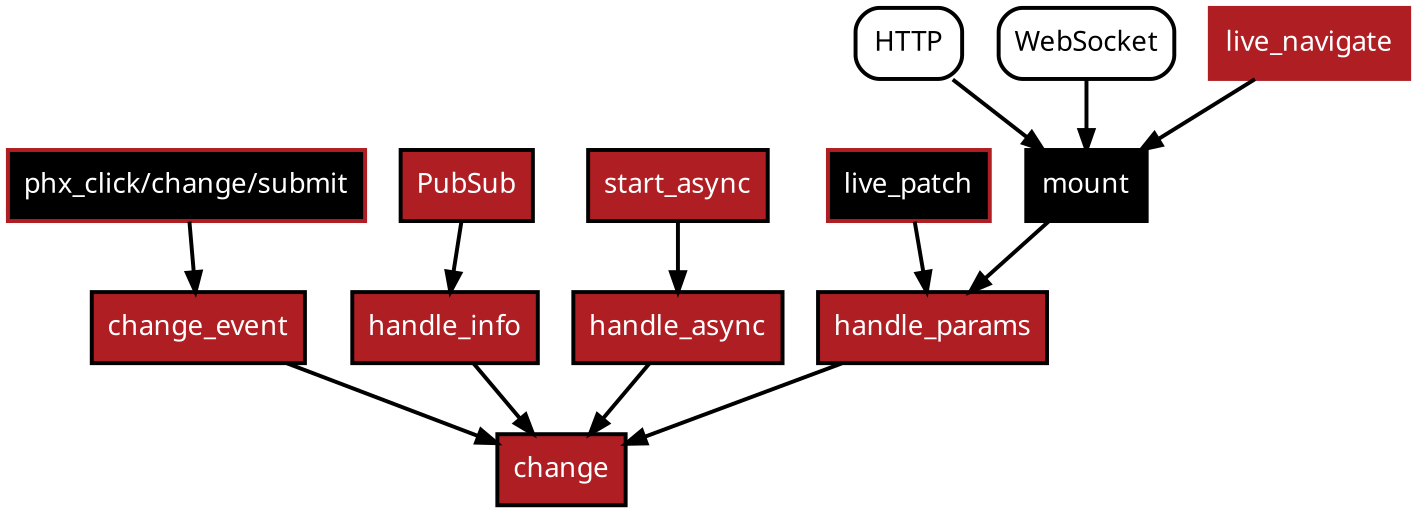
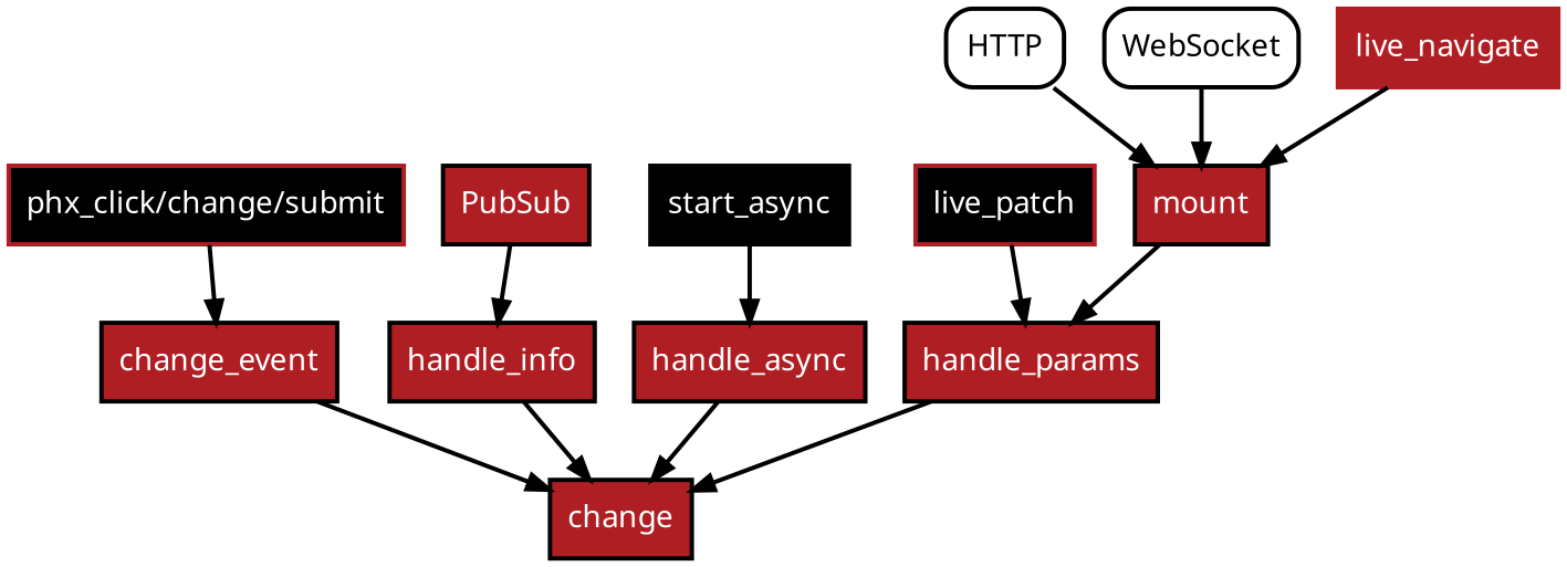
  strict digraph {
    color="#af1e23"
    fontcolor="#af1e23"
    fontname=Verdana
    rankdir=TB
    node [color=black fillcolor="#af1e23" fontcolor=white fontname=Verdana penwidth=2 shape=box style=filled]
    edge [color=black fontname=Verdana penwidth=2]
-   mount [fillcolor=black]
+   mount
    handle_params
    n3 [label=change]
    n4 [label=change_event]
    PubSub
    handle_info
-   start_async
+   start_async [fillcolor=black]
    handle_async
    HTTP [fillcolor=white fontcolor=black style=rounded]
    WebSocket [fillcolor=white fontcolor=black style=rounded]
    live_navigate [color="#af1e23"]
    live_patch [color="#af1e23" fillcolor=black]
    "phx_click/change/submit" [color="#af1e23" fillcolor=black]
    subgraph sub_1 {
      mount
      handle_params
      n3
      n4
      PubSub
      handle_info
      start_async
      handle_async
    }
    subgraph sub_2 {
      mount
      HTTP
      WebSocket
    }
    subgraph sub_3 {
      mount
      handle_params
      n4
      live_navigate
      live_patch
      "phx_click/change/submit"
    }
    mount -> handle_params
    handle_params -> n3
    n4 -> n3
    PubSub -> handle_info
    handle_info -> n3
    start_async -> handle_async
    handle_async -> n3
    HTTP -> mount
    WebSocket -> mount
    live_navigate -> mount
    live_patch -> handle_params
    "phx_click/change/submit" -> n4
  }
